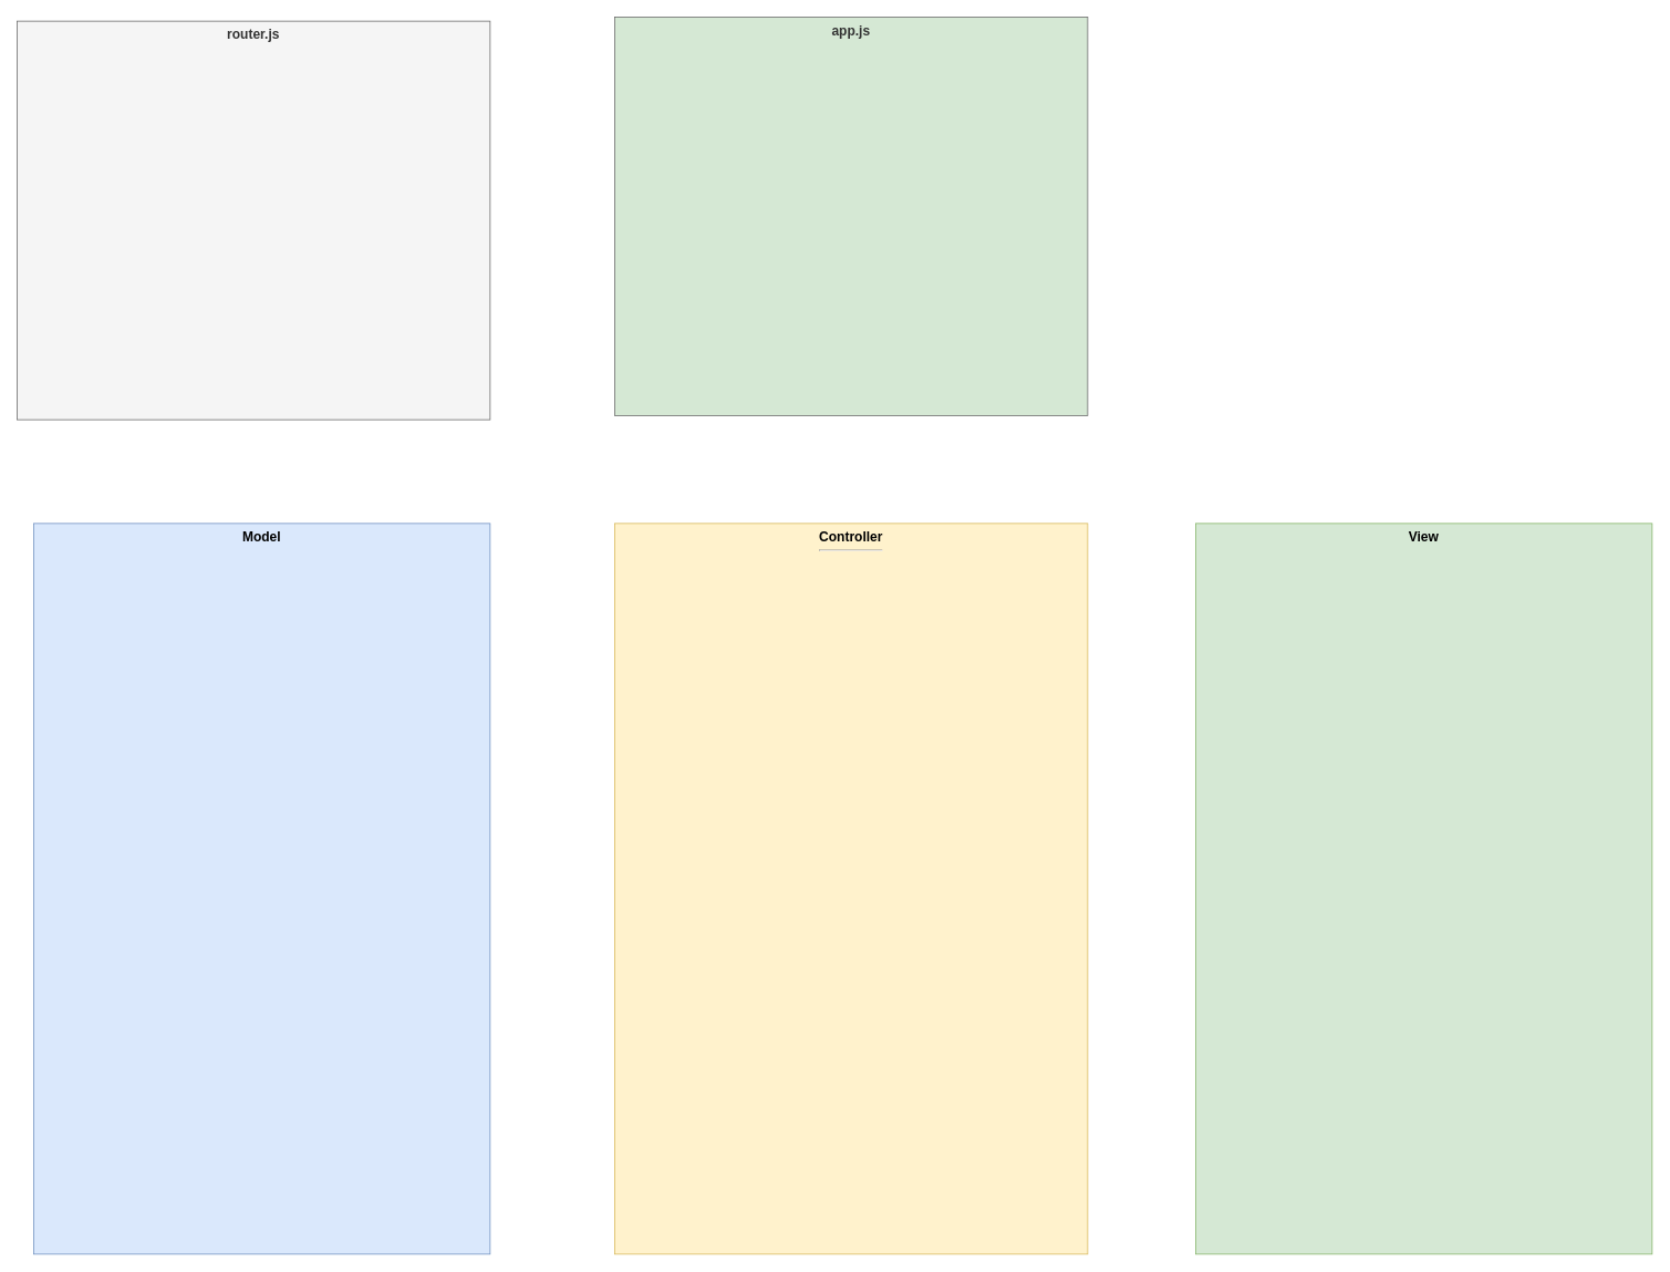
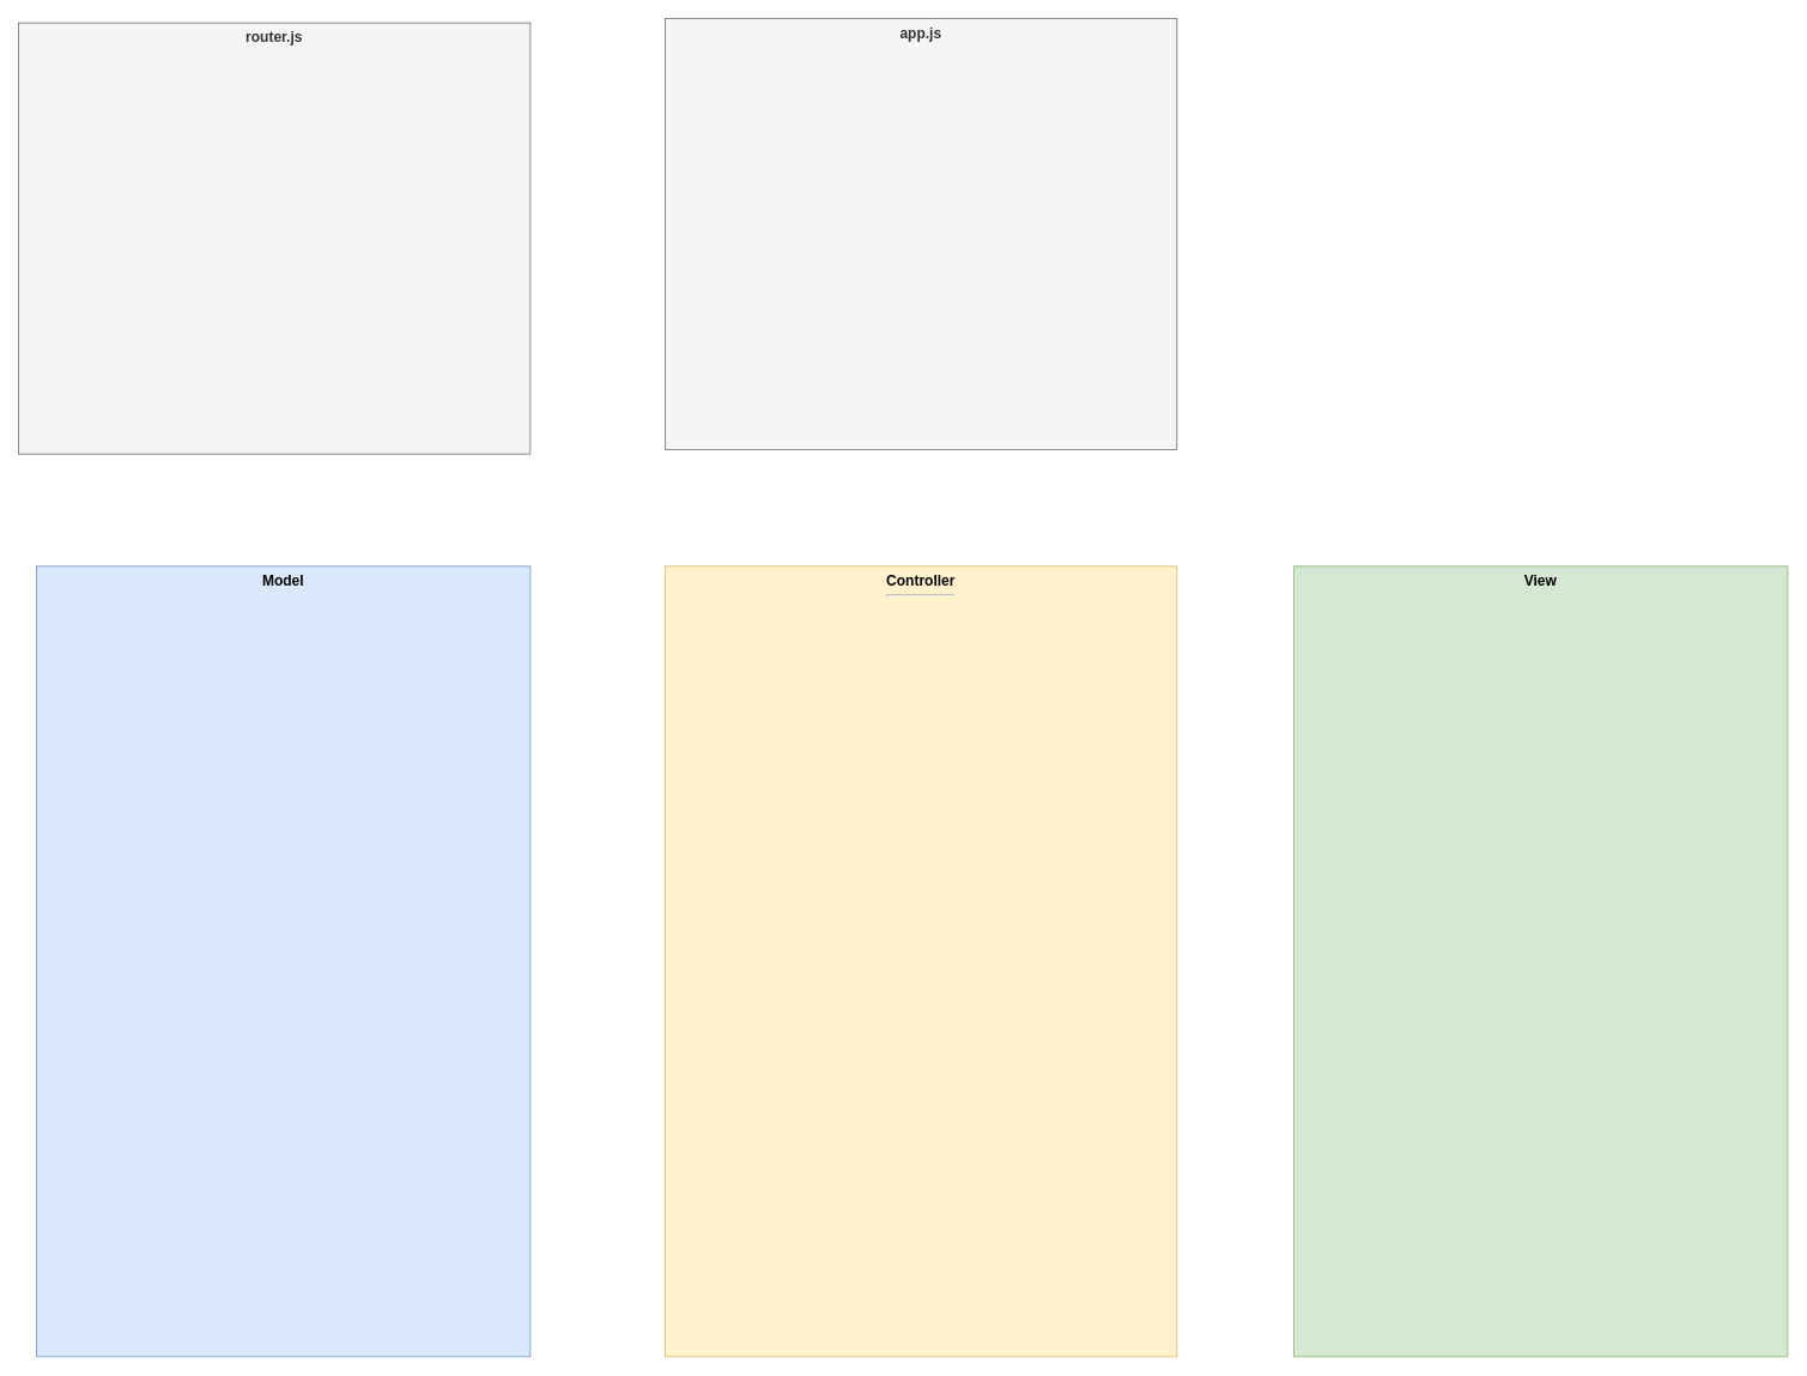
  <mxCell id="0" />
  <mxCell id="1" parent="0" />
  <mxCell id="2" value="&lt;font style=&quot;font-size: 16px&quot;&gt;Controller&lt;/font&gt;&lt;hr&gt;" style="rounded=0;whiteSpace=wrap;html=1;verticalAlign=top;fontStyle=1;fillColor=#fff2cc;strokeColor=#d6b656;" vertex="1" parent="1"><mxGeometry x="740" y="630" width="570" height="880" as="geometry" /></mxCell>
  <mxCell id="3" value="&lt;span style=&quot;font-size: 16px&quot;&gt;View&lt;/span&gt;" style="rounded=0;whiteSpace=wrap;html=1;verticalAlign=top;fontStyle=1;fillColor=#d5e8d4;strokeColor=#82b366;" vertex="1" parent="1"><mxGeometry x="1440" y="630" width="550" height="880" as="geometry" /></mxCell>
  <mxCell id="4" value="&lt;span style=&quot;font-size: 16px&quot;&gt;Model&lt;/span&gt;" style="rounded=0;whiteSpace=wrap;html=1;verticalAlign=top;fontStyle=1;fillColor=#dae8fc;strokeColor=#6c8ebf;" vertex="1" parent="1"><mxGeometry x="40" y="630" width="550" height="880" as="geometry" /></mxCell>
- <mxCell id="5" value="&lt;span style=&quot;font-size: 16px&quot;&gt;app.js&lt;/span&gt;" style="rounded=0;whiteSpace=wrap;html=1;verticalAlign=top;fontStyle=1;fillColor=#d5e8d4;strokeColor=#666666;fontColor=#333333;" vertex="1" parent="1"><mxGeometry x="740" y="20" width="570" height="480" as="geometry" /></mxCell>
+ <mxCell id="5" value="&lt;span style=&quot;font-size: 16px&quot;&gt;app.js&lt;/span&gt;" style="rounded=0;whiteSpace=wrap;html=1;verticalAlign=top;fontStyle=1;fillColor=#f5f5f5;strokeColor=#666666;fontColor=#333333;" vertex="1" parent="1"><mxGeometry x="740" y="20" width="570" height="480" as="geometry" /></mxCell>
  <mxCell id="6" value="&lt;span style=&quot;font-size: 16px&quot;&gt;router.js&lt;/span&gt;" style="rounded=0;whiteSpace=wrap;html=1;verticalAlign=top;fontStyle=1;fillColor=#f5f5f5;strokeColor=#666666;fontColor=#333333;" vertex="1" parent="1"><mxGeometry x="20" y="25" width="570" height="480" as="geometry" /></mxCell>
